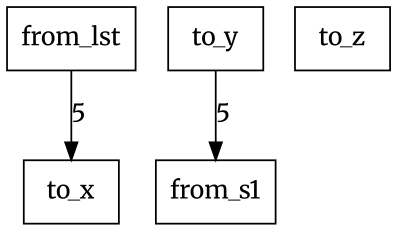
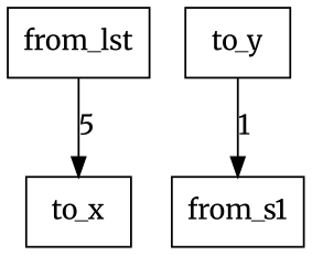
  digraph {
    fontname=Merriweather
    rankdir=TB
    node [fillcolor=white fontname=Merriweather shape=box style=filled]
    edge [fontname=Merriweather]
    n1 [label=<from_lst>]
    n2 [label=<to_x>]
    n3 [label=<from_s1>]
    n4 [label=<to_y>]
-   n5 [label=<to_z>]
    n1 -> n2 [label=5]
-   n4 -> n3 [label=5]
+   n4 -> n3 [label=1]
  }
